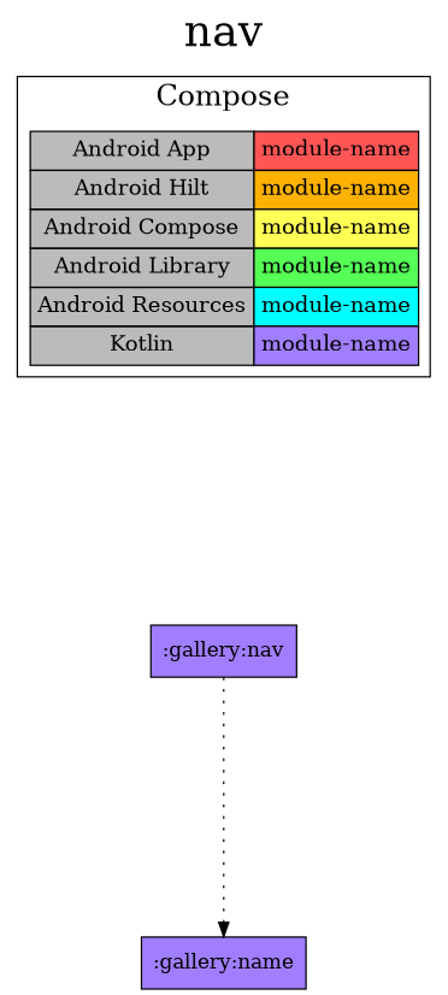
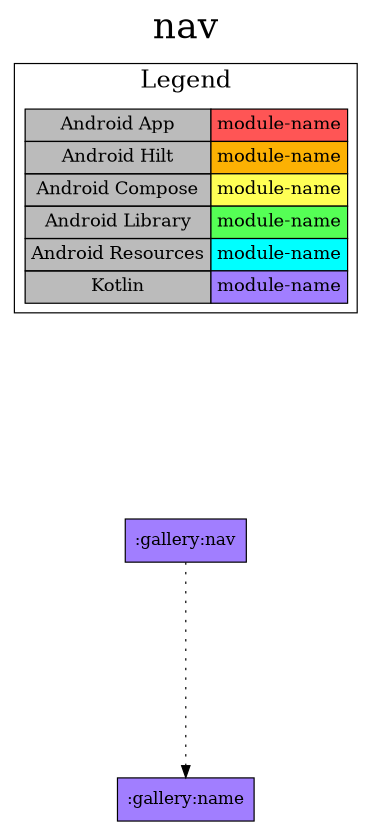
  digraph {
    fontsize=30
    label=nav
    labelloc=t
    rankdir=TB
    ranksep=2.5
    node [fillcolor="#A17EFF" shape=box style=filled]
    edge [dir=forward]
    n1 [fillcolor="#bbbbbb" fontsize=15 label=< <TABLE BORDER="0" CELLBORDER="1" CELLSPACING="0" CELLPADDING="4"> <TR><TD>Android App</TD><TD BGCOLOR="#FF5555">module-name</TD></TR> <TR><TD>Android Hilt</TD><TD BGCOLOR="#FCB103">module-name</TD></TR> <TR><TD>Android Compose</TD><TD BGCOLOR="#FFFF55">module-name</TD></TR> <TR><TD>Android Library</TD><TD BGCOLOR="#55FF55">module-name</TD></TR> <TR><TD>Android Resources</TD><TD BGCOLOR="#00FFFF">module-name</TD></TR> <TR><TD>Kotlin</TD><TD BGCOLOR="#A17EFF">module-name</TD></TR> </TABLE> > margin=0 shape=none]
    ":gallery:nav"
    n3 [label=":gallery:name"]
    subgraph sub_1 {
      rank=same
    }
    subgraph cluster_2 {
      fontsize=20
-     label=Compose
+     label=Legend
      n1
    }
    n1 -> ":gallery:nav" [style=invis]
    ":gallery:nav" -> n3 [style=dotted]
  }
